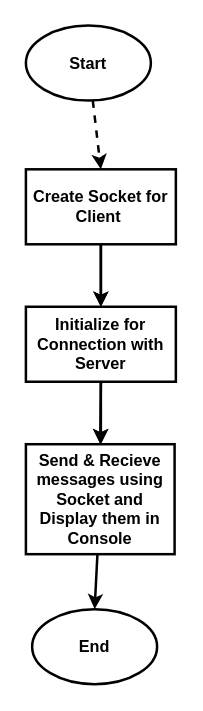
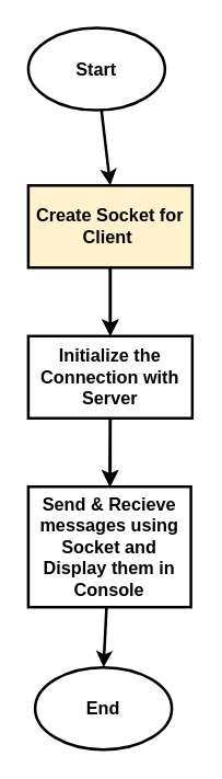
  <mxCell id="0" />
  <mxCell id="1" parent="0" />
- <mxCell id="2" style="edgeStyle=none;html=1;entryX=0.5;entryY=0;entryDx=0;entryDy=0;strokeWidth=2;fontSize=13;fontStyle=1;dashed=1;" edge="1" parent="1" source="3" target="4"><mxGeometry relative="1" as="geometry" /></mxCell>
+ <mxCell id="2" style="edgeStyle=none;html=1;entryX=0.5;entryY=0;entryDx=0;entryDy=0;strokeWidth=2;fontSize=13;fontStyle=1" edge="1" parent="1" source="3" target="4"><mxGeometry relative="1" as="geometry" /></mxCell>
  <mxCell id="3" value="Start" style="ellipse;whiteSpace=wrap;html=1;strokeWidth=2;shadow=0;fontSize=13;fontStyle=1" vertex="1" parent="1"><mxGeometry x="20" y="20" width="100" height="60" as="geometry" /></mxCell>
- <mxCell id="4" value="Create Socket for Client&amp;nbsp;" style="rounded=0;whiteSpace=wrap;html=1;strokeWidth=2;fontSize=13;fontStyle=1" vertex="1" parent="1"><mxGeometry x="20" y="135" width="120" height="60" as="geometry" /></mxCell>
+ <mxCell id="4" value="Create Socket for Client&amp;nbsp;" style="rounded=0;whiteSpace=wrap;html=1;strokeWidth=2;fontSize=13;fontStyle=1;fillColor=#fff2cc;" vertex="1" parent="1"><mxGeometry x="20" y="135" width="120" height="60" as="geometry" /></mxCell>
  <mxCell id="5" style="edgeStyle=none;html=1;entryX=0.5;entryY=0;entryDx=0;entryDy=0;strokeWidth=2;fontSize=13;fontStyle=1" edge="1" parent="1" target="7"><mxGeometry relative="1" as="geometry"><mxPoint x="80" y="195" as="sourcePoint" /></mxGeometry></mxCell>
  <mxCell id="6" value="" style="endArrow=classic;html=1;exitX=0.5;exitY=1;exitDx=0;exitDy=0;strokeWidth=2;fontSize=13;fontStyle=1" edge="1" parent="1"><mxGeometry width="50" height="50" relative="1" as="geometry"><mxPoint x="80" y="195" as="sourcePoint" /><mxPoint x="80" y="245" as="targetPoint" /></mxGeometry></mxCell>
- <mxCell id="7" value="Initialize for Connection with Server" style="rounded=0;whiteSpace=wrap;html=1;strokeWidth=2;fontSize=13;fontStyle=1" vertex="1" parent="1"><mxGeometry x="20" y="245" width="120" height="60" as="geometry" /></mxCell>
+ <mxCell id="7" value="Initialize the Connection with Server" style="rounded=0;whiteSpace=wrap;html=1;strokeWidth=2;fontSize=13;fontStyle=1" vertex="1" parent="1"><mxGeometry x="20" y="245" width="120" height="60" as="geometry" /></mxCell>
  <mxCell id="8" style="edgeStyle=none;html=1;entryX=0.5;entryY=0;entryDx=0;entryDy=0;strokeWidth=2;fontSize=13;fontStyle=1" edge="1" parent="1" target="11"><mxGeometry relative="1" as="geometry"><mxPoint x="80" y="305" as="sourcePoint" /></mxGeometry></mxCell>
  <mxCell id="9" value="" style="endArrow=classic;html=1;exitX=0.5;exitY=1;exitDx=0;exitDy=0;strokeWidth=2;fontSize=13;fontStyle=1" edge="1" parent="1"><mxGeometry width="50" height="50" relative="1" as="geometry"><mxPoint x="80" y="305" as="sourcePoint" /><mxPoint x="80" y="355" as="targetPoint" /></mxGeometry></mxCell>
  <mxCell id="10" style="edgeStyle=none;html=1;entryX=0.5;entryY=0;entryDx=0;entryDy=0;strokeWidth=2;fontSize=13;fontStyle=1" edge="1" parent="1" source="11" target="12"><mxGeometry relative="1" as="geometry" /></mxCell>
  <mxCell id="11" value="Send &amp;amp; Recieve messages using Socket and Display them in Console" style="rounded=0;whiteSpace=wrap;html=1;strokeWidth=2;fontSize=13;fontStyle=1" vertex="1" parent="1"><mxGeometry x="20" y="355" width="119" height="88" as="geometry" /></mxCell>
  <mxCell id="12" value="End" style="ellipse;whiteSpace=wrap;html=1;strokeWidth=2;shadow=0;fontSize=13;fontStyle=1" vertex="1" parent="1"><mxGeometry x="25" y="487" width="100" height="60" as="geometry" /></mxCell>
